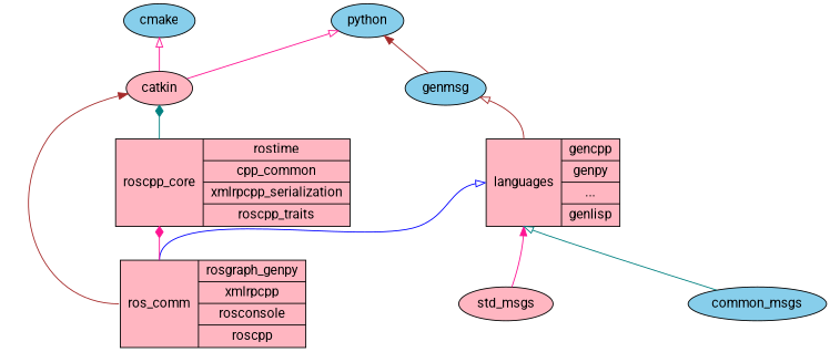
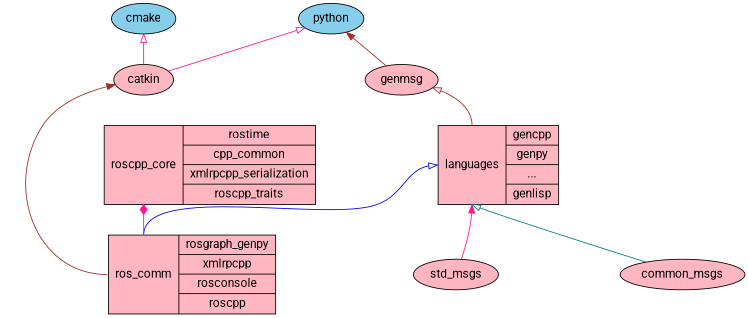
  digraph {
    fontname=Roboto
    nodesep=2
    rankdir=BT
    node [fillcolor=lightpink fontname=Roboto style=filled]
    edge [arrowhead=onormal color=deeppink fontname=Roboto]
    python [fillcolor=skyblue]
    catkin
    cmake [fillcolor=skyblue]
-   genmsg [fillcolor=skyblue]
+   genmsg
    n5 [label="<all> languages | {<cpp>gencpp | genpy | ... | genlisp}" shape=record]
    std_msgs
-   common_msgs [fillcolor=skyblue]
+   common_msgs
    n8 [label="<stack> roscpp_core | {rostime | cpp_common | xmlrpcpp_serialization | roscpp_traits}" shape=record]
    n9 [label="<stack> ros_comm | { rosgraph_genpy | xmlrpcpp | rosconsole | roscpp }" shape=record]
    catkin -> python
    catkin -> cmake
    genmsg -> python [arrowhead=normal color=brown]
    n5 -> genmsg [color=brown tailport=all]
    std_msgs -> n5 [arrowhead=normal headport=all]
    common_msgs -> n5 [color=teal headport=all]
-   n8 -> catkin [arrowhead=diamond color=teal tailport=stack]
    n9 -> catkin [arrowhead=normal color=brown tailport=stack]
    n9 -> n5 [color=blue headport=all tailport=stack]
    n9 -> n8 [arrowhead=diamond headport=stack tailport=stack]
  }
